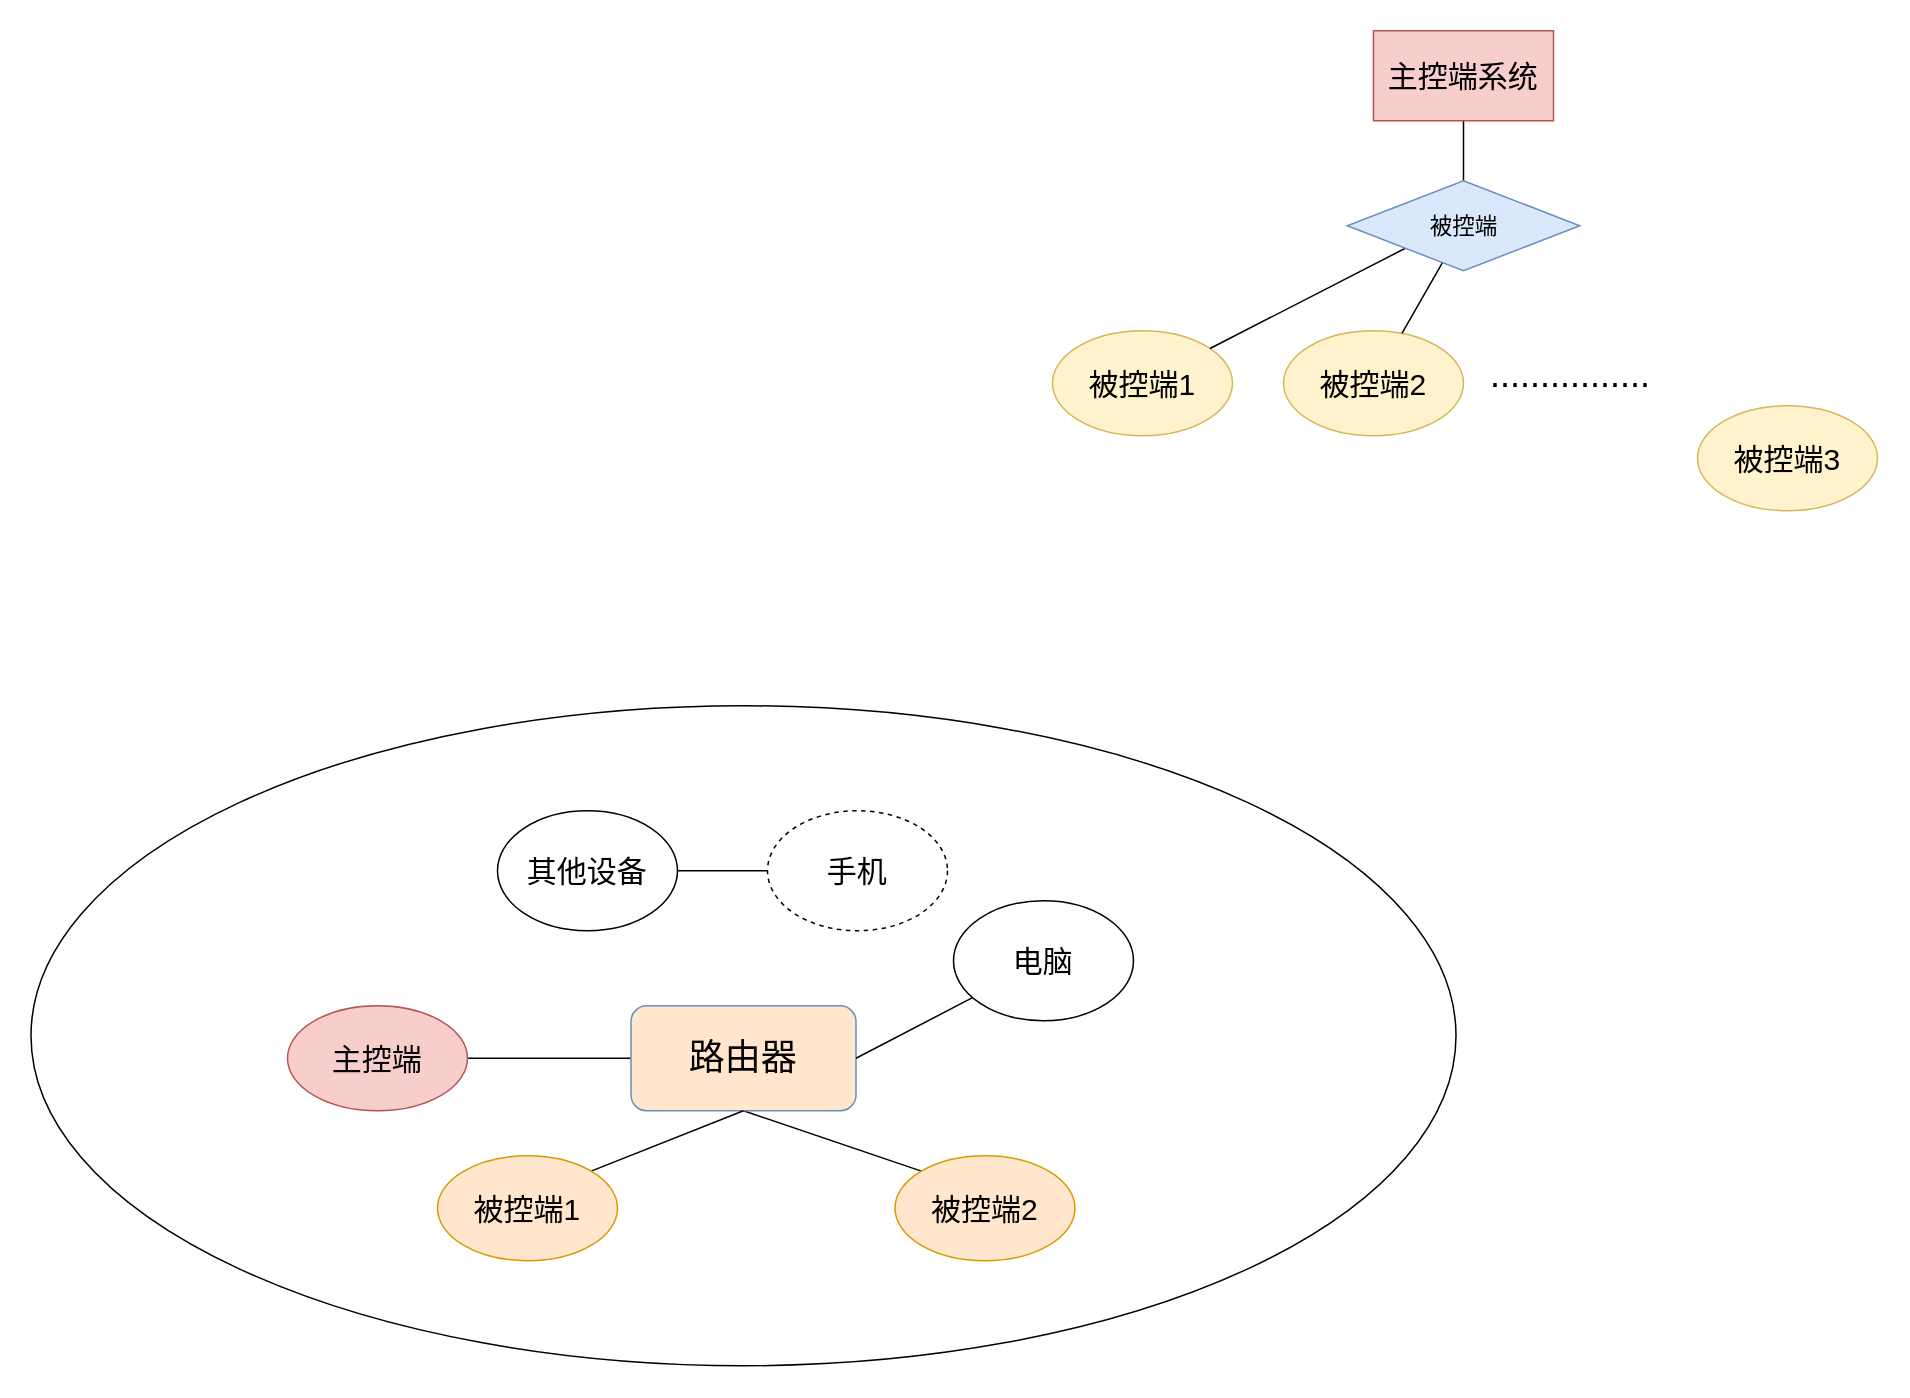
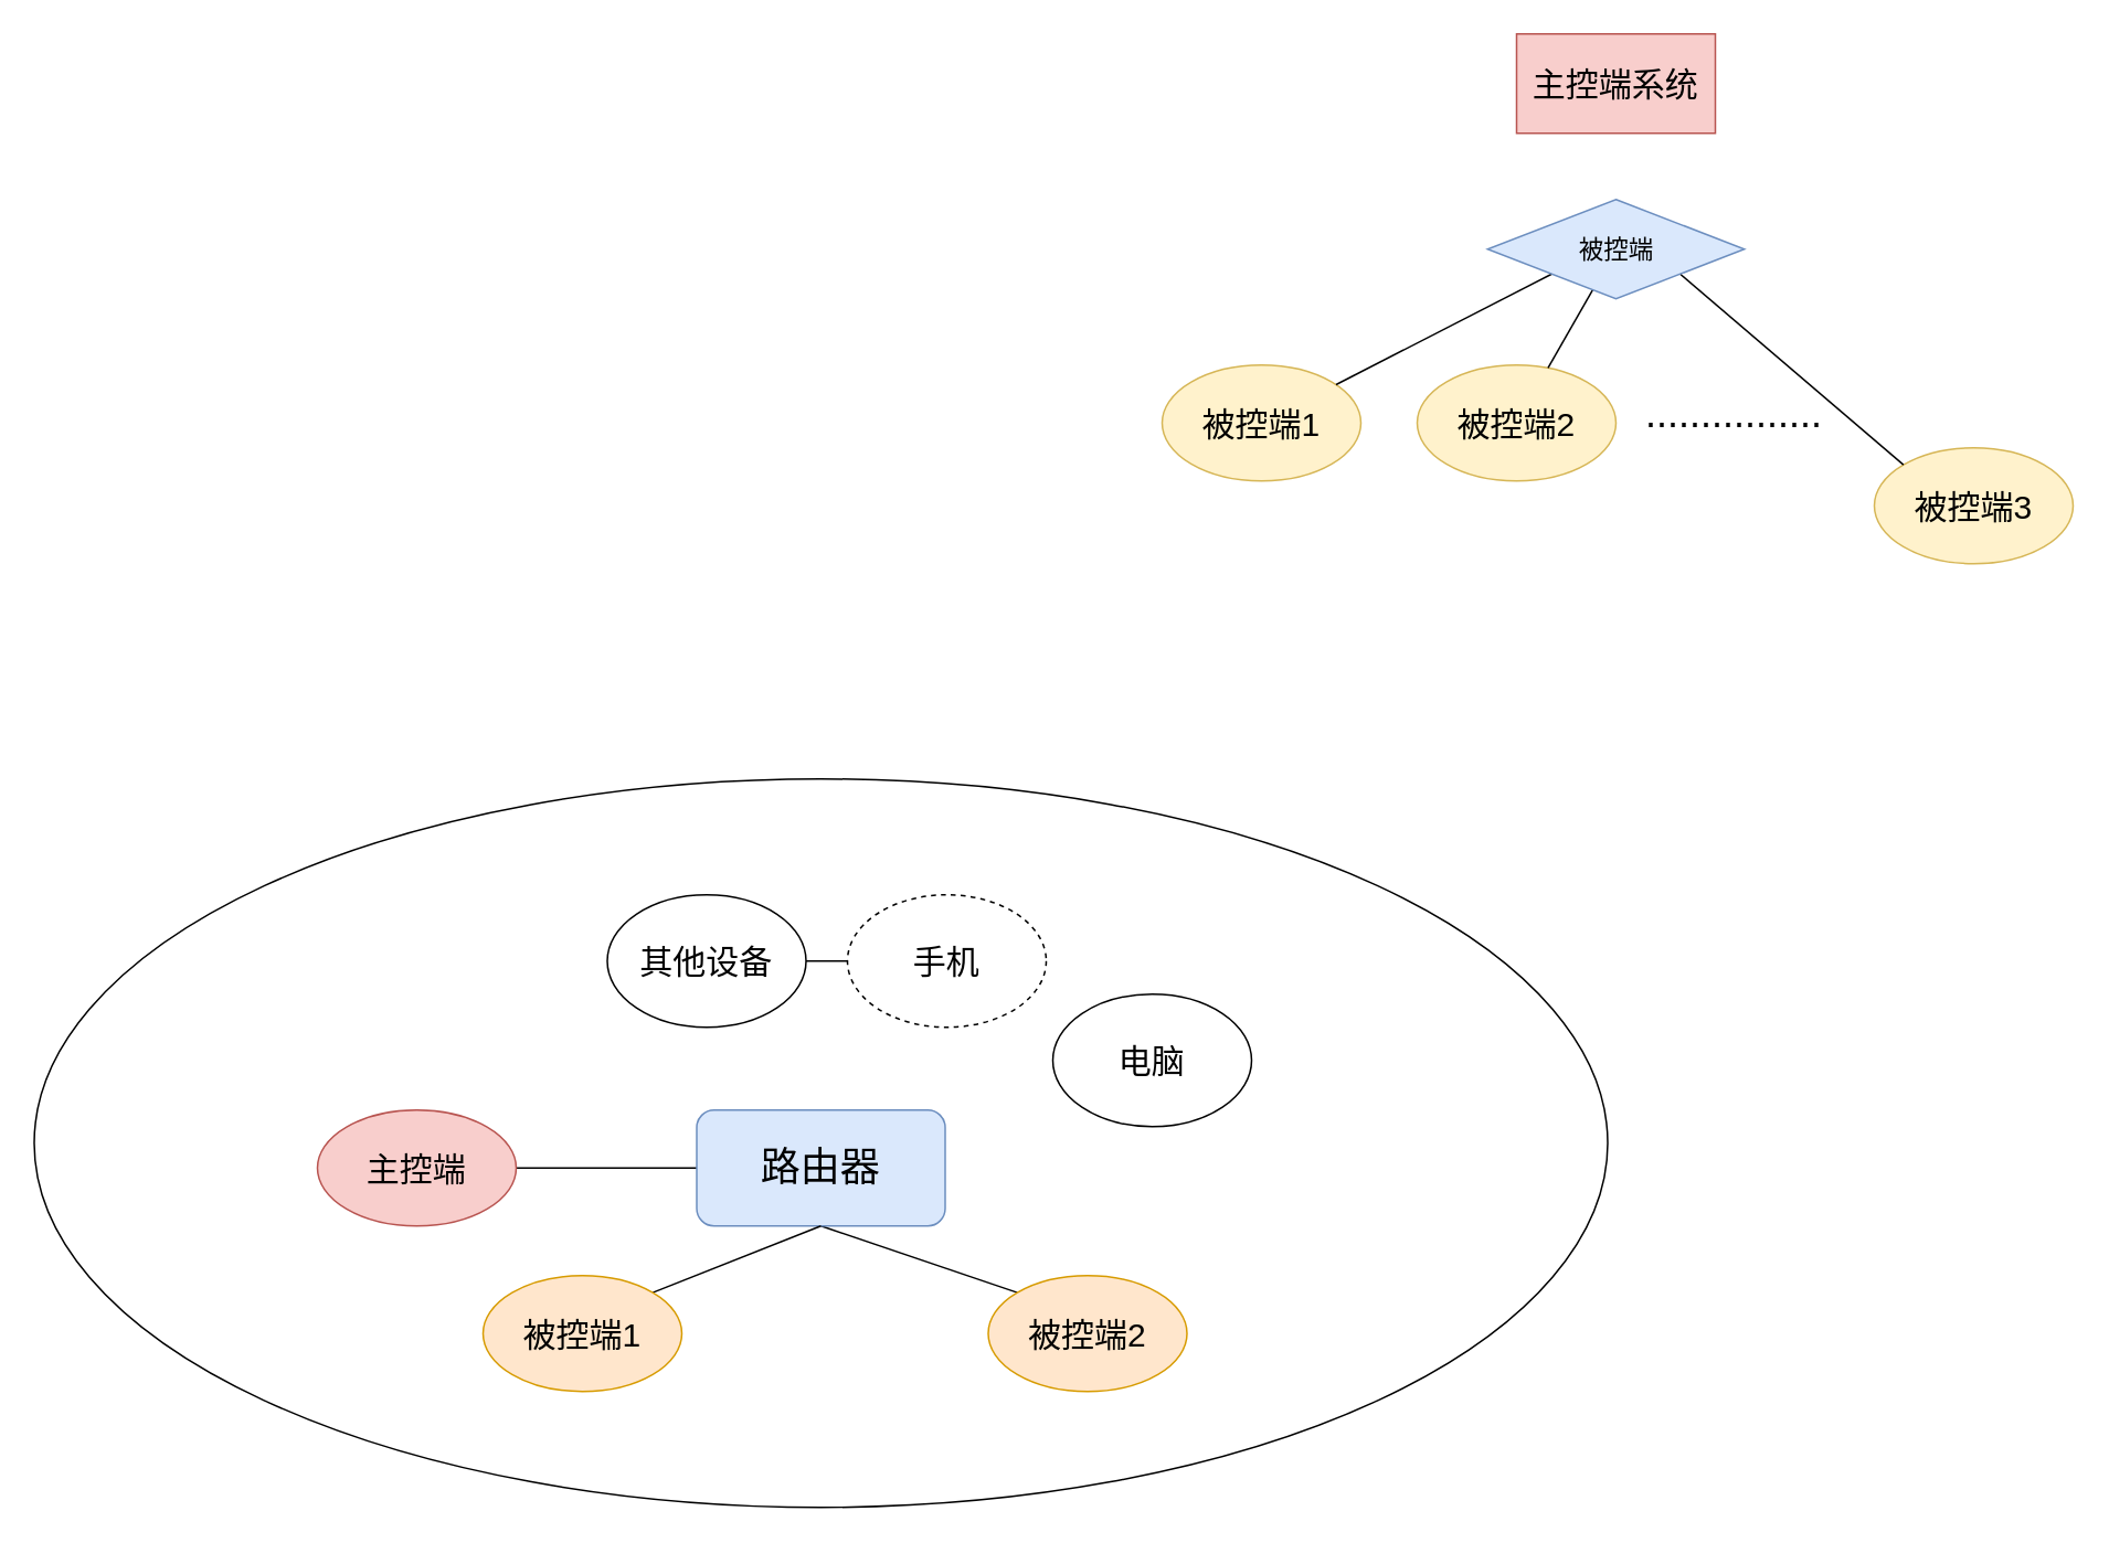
  <mxCell id="0" />
  <mxCell id="1" parent="0" />
- <mxCell id="2" style="edgeStyle=orthogonalEdgeStyle;rounded=0;orthogonalLoop=1;jettySize=auto;html=1;exitX=0.5;exitY=1;exitDx=0;exitDy=0;entryX=0.5;entryY=0;entryDx=0;entryDy=0;endArrow=none;endFill=0;" edge="1" parent="1" source="3" target="11"><mxGeometry relative="1" as="geometry" /></mxCell>
  <mxCell id="3" value="&lt;font style=&quot;font-size: 20px;&quot;&gt;主控端系统&lt;/font&gt;" style="rounded=0;whiteSpace=wrap;html=1;fillColor=#f8cecc;strokeColor=#b85450;" vertex="1" parent="1"><mxGeometry x="915" y="20" width="120" height="60" as="geometry" /></mxCell>
  <mxCell id="4" value="&lt;font style=&quot;font-size: 20px;&quot;&gt;被控端1&lt;/font&gt;" style="ellipse;whiteSpace=wrap;html=1;fillColor=#fff2cc;strokeColor=#d6b656;" vertex="1" parent="1"><mxGeometry x="701" y="220" width="120" height="70" as="geometry" /></mxCell>
  <mxCell id="5" value="&lt;font style=&quot;font-size: 20px;&quot;&gt;被控端2&lt;/font&gt;" style="ellipse;whiteSpace=wrap;html=1;fillColor=#fff2cc;strokeColor=#d6b656;" vertex="1" parent="1"><mxGeometry x="855" y="220" width="120" height="70" as="geometry" /></mxCell>
  <mxCell id="6" value="&lt;font style=&quot;font-size: 20px;&quot;&gt;被控端3&lt;/font&gt;" style="ellipse;whiteSpace=wrap;html=1;fillColor=#fff2cc;strokeColor=#d6b656;" vertex="1" parent="1"><mxGeometry x="1131" y="270" width="120" height="70" as="geometry" /></mxCell>
  <mxCell id="7" value="&lt;font style=&quot;font-size: 24px;&quot;&gt;................&lt;/font&gt;" style="text;html=1;align=center;verticalAlign=middle;resizable=0;points=[];autosize=1;strokeColor=none;fillColor=none;" vertex="1" parent="1"><mxGeometry x="981" y="230" width="130" height="40" as="geometry" /></mxCell>
  <mxCell id="8" style="rounded=0;orthogonalLoop=1;jettySize=auto;html=1;exitX=0;exitY=1;exitDx=0;exitDy=0;endArrow=none;endFill=0;" edge="1" parent="1" source="11" target="4"><mxGeometry relative="1" as="geometry" /></mxCell>
+ <mxCell id="9" style="rounded=0;orthogonalLoop=1;jettySize=auto;html=1;exitX=1;exitY=1;exitDx=0;exitDy=0;entryX=0;entryY=0;entryDx=0;entryDy=0;strokeColor=default;endArrow=none;endFill=0;" edge="1" parent="1" source="11" target="6"><mxGeometry relative="1" as="geometry" /></mxCell>
  <mxCell id="10" style="rounded=0;orthogonalLoop=1;jettySize=auto;html=1;endArrow=none;endFill=0;" edge="1" parent="1" source="11" target="5"><mxGeometry relative="1" as="geometry" /></mxCell>
  <mxCell id="11" value="&lt;font style=&quot;font-size: 15px;&quot;&gt;被控端&lt;/font&gt;" style="rhombus;whiteSpace=wrap;html=1;fillColor=#dae8fc;strokeColor=#6c8ebf;" vertex="1" parent="1"><mxGeometry x="897.5" y="120" width="155" height="60" as="geometry" /></mxCell>
  <mxCell id="12" style="rounded=0;orthogonalLoop=1;jettySize=auto;html=1;exitX=0;exitY=0;exitDx=0;exitDy=0;entryX=0.5;entryY=1;entryDx=0;entryDy=0;endArrow=none;endFill=0;" edge="1" parent="1" source="13" target="15"><mxGeometry relative="1" as="geometry" /></mxCell>
  <mxCell id="13" value="&lt;font style=&quot;font-size: 20px;&quot;&gt;被控&lt;font style=&quot;font-size: 20px;&quot;&gt;端2&lt;/font&gt;&lt;/font&gt;" style="ellipse;whiteSpace=wrap;html=1;fillColor=#ffe6cc;strokeColor=#d79b00;" vertex="1" parent="1"><mxGeometry x="596" y="770" width="120" height="70" as="geometry" /></mxCell>
  <mxCell id="14" style="rounded=0;orthogonalLoop=1;jettySize=auto;html=1;exitX=0;exitY=0.5;exitDx=0;exitDy=0;endArrow=none;endFill=0;" edge="1" parent="1" source="15"><mxGeometry relative="1" as="geometry"><mxPoint x="311" y="705" as="targetPoint" /></mxGeometry></mxCell>
- <mxCell id="15" value="&lt;font style=&quot;font-size: 24px;&quot;&gt;路由器&lt;/font&gt;" style="rounded=1;whiteSpace=wrap;html=1;fillColor=#ffe6cc;strokeColor=#6c8ebf;" vertex="1" parent="1"><mxGeometry x="420" y="670" width="150" height="70" as="geometry" /></mxCell>
+ <mxCell id="15" value="&lt;font style=&quot;font-size: 24px;&quot;&gt;路由器&lt;/font&gt;" style="rounded=1;whiteSpace=wrap;html=1;fillColor=#dae8fc;strokeColor=#6c8ebf;" vertex="1" parent="1"><mxGeometry x="420" y="670" width="150" height="70" as="geometry" /></mxCell>
  <mxCell id="16" value="" style="ellipse;whiteSpace=wrap;html=1;fillColor=none;" vertex="1" parent="1"><mxGeometry x="20" y="470" width="950" height="440" as="geometry" /></mxCell>
- <mxCell id="17" style="rounded=0;orthogonalLoop=1;jettySize=auto;html=1;entryX=1;entryY=0.5;entryDx=0;entryDy=0;endArrow=none;endFill=0;" edge="1" parent="1" source="18" target="15"><mxGeometry relative="1" as="geometry" /></mxCell>
  <mxCell id="18" value="&lt;font style=&quot;font-size: 20px;&quot;&gt;电脑&lt;/font&gt;" style="ellipse;whiteSpace=wrap;html=1;" vertex="1" parent="1"><mxGeometry x="635" y="600" width="120" height="80" as="geometry" /></mxCell>
  <mxCell id="19" style="rounded=0;orthogonalLoop=1;jettySize=auto;html=1;endArrow=none;endFill=0;" edge="1" parent="1" source="20" target="24"><mxGeometry relative="1" as="geometry" /></mxCell>
  <mxCell id="20" value="&lt;font style=&quot;font-size: 20px;&quot;&gt;手机&lt;/font&gt;" style="ellipse;whiteSpace=wrap;html=1;dashed=1;" vertex="1" parent="1"><mxGeometry x="511" y="540" width="120" height="80" as="geometry" /></mxCell>
  <mxCell id="21" style="rounded=0;orthogonalLoop=1;jettySize=auto;html=1;exitX=1;exitY=0;exitDx=0;exitDy=0;entryX=0.5;entryY=1;entryDx=0;entryDy=0;endArrow=none;endFill=0;" edge="1" parent="1" source="22" target="15"><mxGeometry relative="1" as="geometry" /></mxCell>
  <mxCell id="22" value="&lt;font style=&quot;font-size: 20px;&quot;&gt;被控&lt;font style=&quot;font-size: 20px;&quot;&gt;端1&lt;/font&gt;&lt;/font&gt;" style="ellipse;whiteSpace=wrap;html=1;fillColor=#ffe6cc;strokeColor=#d79b00;" vertex="1" parent="1"><mxGeometry x="291" y="770" width="120" height="70" as="geometry" /></mxCell>
  <mxCell id="23" value="&lt;span style=&quot;font-size: 20px;&quot;&gt;主控端&lt;/span&gt;" style="ellipse;whiteSpace=wrap;html=1;fillColor=#f8cecc;strokeColor=#b85450;" vertex="1" parent="1"><mxGeometry x="191" y="670" width="120" height="70" as="geometry" /></mxCell>
- <mxCell id="24" value="&lt;font style=&quot;font-size: 20px;&quot;&gt;其他设备&lt;/font&gt;" style="ellipse;whiteSpace=wrap;html=1;" vertex="1" parent="1"><mxGeometry x="331" y="540" width="120" height="80" as="geometry" /></mxCell>
+ <mxCell id="24" value="&lt;font style=&quot;font-size: 20px;&quot;&gt;其他设备&lt;/font&gt;" style="ellipse;whiteSpace=wrap;html=1;" vertex="1" parent="1"><mxGeometry x="366" y="540" width="120" height="80" as="geometry" /></mxCell>
